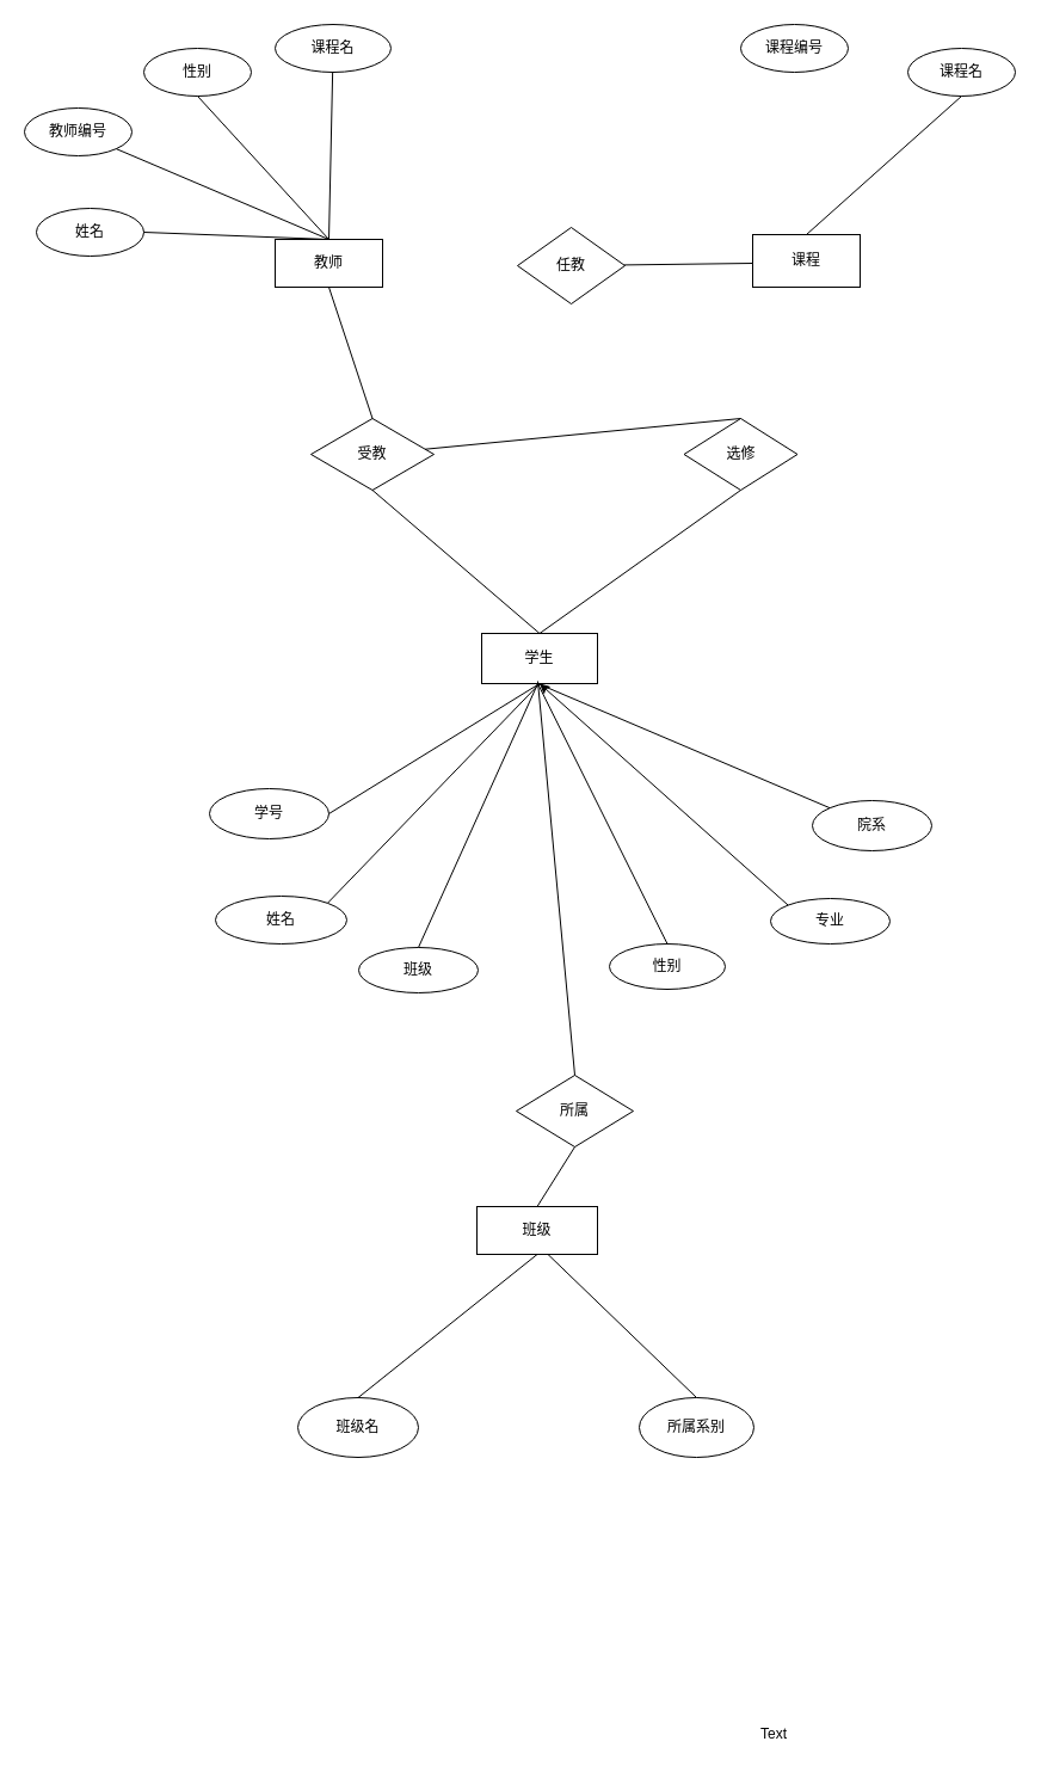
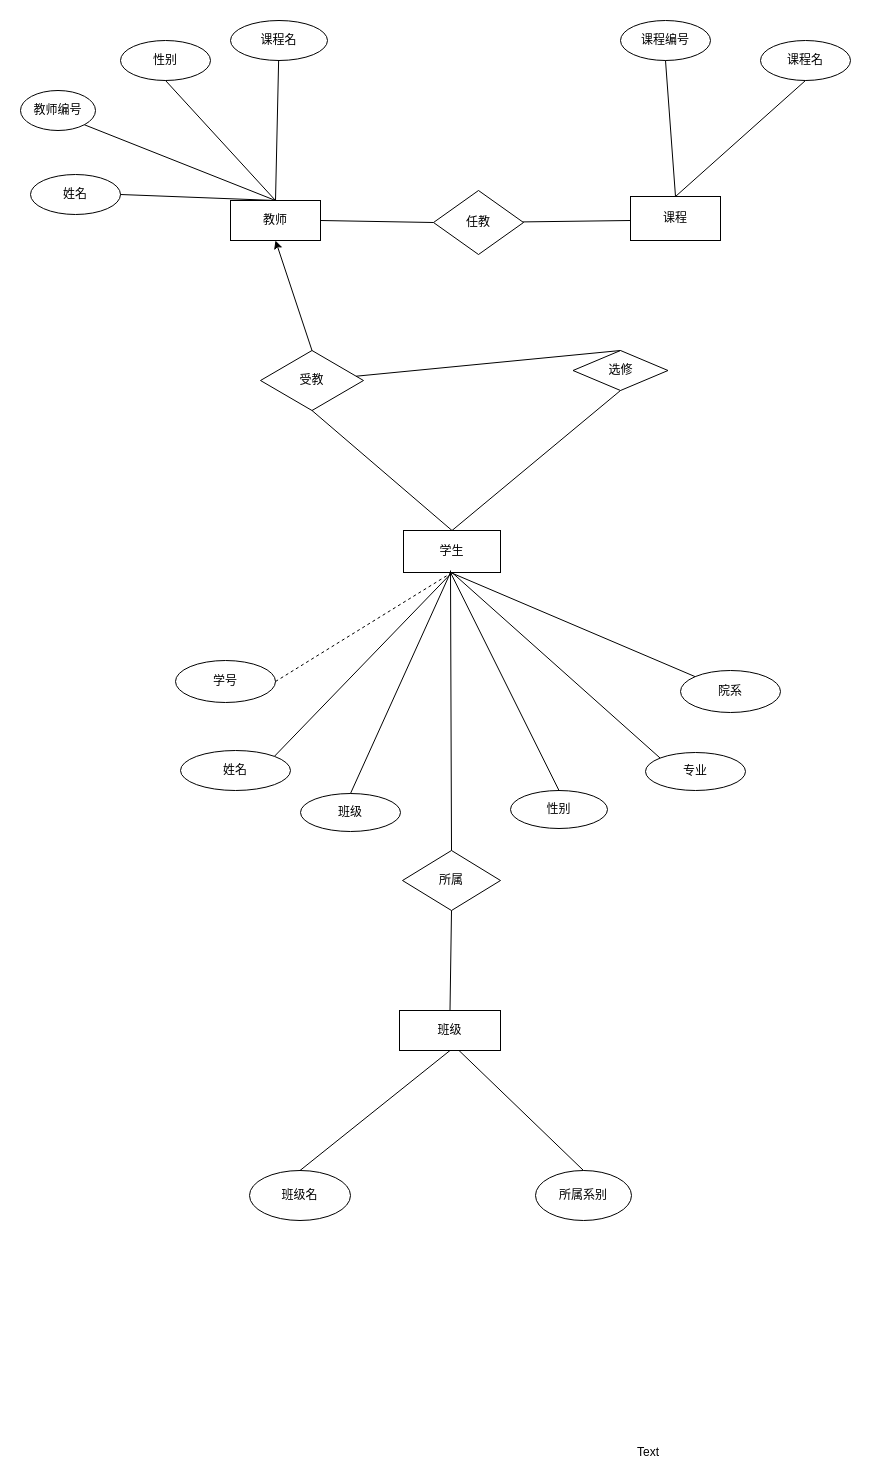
  <mxCell id="0" />
  <mxCell id="1" parent="0" />
  <mxCell id="2" value="教师" style="rounded=0;whiteSpace=wrap;html=1;" vertex="1" parent="1"><mxGeometry x="230" y="200" width="90" height="40" as="geometry" /></mxCell>
- <mxCell id="3" value="教师编号" style="ellipse;whiteSpace=wrap;html=1;" vertex="1" parent="1"><mxGeometry y="90" width="90" height="40" as="geometry" x="20" /></mxCell>
+ <mxCell id="3" value="教师编号" style="ellipse;whiteSpace=wrap;html=1;" vertex="1" parent="1"><mxGeometry x="20" y="90" width="75" height="40" as="geometry" /></mxCell>
  <mxCell id="4" value="姓名" style="ellipse;whiteSpace=wrap;html=1;" vertex="1" parent="1"><mxGeometry x="30" y="174" width="90" height="40" as="geometry" /></mxCell>
  <mxCell id="5" value="课程名" style="ellipse;whiteSpace=wrap;html=1;" vertex="1" parent="1"><mxGeometry x="230" y="20" width="97" height="40" as="geometry" /></mxCell>
  <mxCell id="6" value="性别" style="ellipse;whiteSpace=wrap;html=1;" vertex="1" parent="1"><mxGeometry x="120" y="40" width="90" height="40" as="geometry" /></mxCell>
  <mxCell id="7" value="" style="endArrow=none;html=1;exitX=1;exitY=1;exitDx=0;exitDy=0;" edge="1" parent="1" source="3"><mxGeometry width="50" height="50" relative="1" as="geometry"><mxPoint x="320" y="340" as="sourcePoint" /><mxPoint x="275" y="200" as="targetPoint" /></mxGeometry></mxCell>
  <mxCell id="8" value="" style="endArrow=none;html=1;entryX=0.5;entryY=0;entryDx=0;entryDy=0;exitX=1;exitY=0.5;exitDx=0;exitDy=0;" edge="1" parent="1" source="4" target="2"><mxGeometry width="50" height="50" relative="1" as="geometry"><mxPoint x="238" y="362" as="sourcePoint" /><mxPoint x="436" y="270" as="targetPoint" /></mxGeometry></mxCell>
  <mxCell id="9" value="" style="endArrow=none;html=1;exitX=0.5;exitY=1;exitDx=0;exitDy=0;entryX=0.5;entryY=0;entryDx=0;entryDy=0;" edge="1" parent="1" source="6" target="2"><mxGeometry width="50" height="50" relative="1" as="geometry"><mxPoint x="248" y="372" as="sourcePoint" /><mxPoint x="300" y="240" as="targetPoint" /></mxGeometry></mxCell>
  <mxCell id="10" value="" style="endArrow=none;html=1;entryX=0.5;entryY=0;entryDx=0;entryDy=0;" edge="1" parent="1" source="5" target="2"><mxGeometry width="50" height="50" relative="1" as="geometry"><mxPoint x="258" y="382" as="sourcePoint" /><mxPoint x="430" y="260" as="targetPoint" /></mxGeometry></mxCell>
  <mxCell id="11" value="课程" style="rounded=0;whiteSpace=wrap;html=1;" vertex="1" parent="1"><mxGeometry x="630" y="196" width="90" height="44" as="geometry" /></mxCell>
  <mxCell id="12" value="课程编号" style="ellipse;whiteSpace=wrap;html=1;" vertex="1" parent="1"><mxGeometry x="620" y="20" width="90" height="40" as="geometry" /></mxCell>
  <mxCell id="13" value="课程名" style="ellipse;whiteSpace=wrap;html=1;" vertex="1" parent="1"><mxGeometry x="760" y="40" width="90" height="40" as="geometry" /></mxCell>
+ <mxCell id="14" value="" style="endArrow=none;html=1;entryX=0.5;entryY=0;entryDx=0;entryDy=0;exitX=0.5;exitY=1;exitDx=0;exitDy=0;" edge="1" parent="1" source="12" target="11"><mxGeometry width="50" height="50" relative="1" as="geometry"><mxPoint x="640" y="170" as="sourcePoint" /><mxPoint x="690" y="120" as="targetPoint" /></mxGeometry></mxCell>
  <mxCell id="15" value="" style="endArrow=none;html=1;exitX=0.5;exitY=1;exitDx=0;exitDy=0;entryX=0.5;entryY=0;entryDx=0;entryDy=0;" edge="1" parent="1" source="13" target="11"><mxGeometry width="50" height="50" relative="1" as="geometry"><mxPoint x="700" y="190" as="sourcePoint" /><mxPoint x="700" y="160" as="targetPoint" /></mxGeometry></mxCell>
  <mxCell id="16" value="任教" style="rhombus;whiteSpace=wrap;html=1;" vertex="1" parent="1"><mxGeometry x="433" y="190" width="90" height="64" as="geometry" /></mxCell>
+ <mxCell id="17" value="" style="endArrow=none;html=1;entryX=0;entryY=0.5;entryDx=0;entryDy=0;exitX=1;exitY=0.5;exitDx=0;exitDy=0;" edge="1" parent="1" source="2" target="16"><mxGeometry width="50" height="50" relative="1" as="geometry"><mxPoint x="360" y="330" as="sourcePoint" /><mxPoint x="430" y="220" as="targetPoint" /></mxGeometry></mxCell>
  <mxCell id="18" value="" style="endArrow=none;html=1;" edge="1" parent="1" source="16"><mxGeometry width="50" height="50" relative="1" as="geometry"><mxPoint x="580" y="270" as="sourcePoint" /><mxPoint x="630" y="220" as="targetPoint" /></mxGeometry></mxCell>
  <mxCell id="19" value="学生" style="rounded=0;whiteSpace=wrap;html=1;" vertex="1" parent="1"><mxGeometry x="403" y="530" width="97" height="42" as="geometry" /></mxCell>
  <mxCell id="20" value="学号" style="ellipse;whiteSpace=wrap;html=1;" vertex="1" parent="1"><mxGeometry x="175" y="660" width="100" height="42" as="geometry" /></mxCell>
  <mxCell id="21" value="姓名" style="ellipse;whiteSpace=wrap;html=1;" vertex="1" parent="1"><mxGeometry x="180" y="750" width="110" height="40" as="geometry" /></mxCell>
  <mxCell id="22" value="班级" style="ellipse;whiteSpace=wrap;html=1;" vertex="1" parent="1"><mxGeometry x="300" y="793" width="100" height="38" as="geometry" /></mxCell>
  <mxCell id="23" value="性别" style="ellipse;whiteSpace=wrap;html=1;" vertex="1" parent="1"><mxGeometry x="510" y="790" width="97" height="38" as="geometry" /></mxCell>
  <mxCell id="24" value="专业" style="ellipse;whiteSpace=wrap;html=1;" vertex="1" parent="1"><mxGeometry x="645" y="752" width="100" height="38" as="geometry" /></mxCell>
  <mxCell id="25" value="院系" style="ellipse;whiteSpace=wrap;html=1;" vertex="1" parent="1"><mxGeometry x="680" y="670" width="100" height="42" as="geometry" /></mxCell>
- <mxCell id="26" value="" style="endArrow=none;html=1;exitX=1;exitY=0.5;exitDx=0;exitDy=0;entryX=0.5;entryY=1;entryDx=0;entryDy=0;" edge="1" parent="1" source="20" target="19"><mxGeometry width="50" height="50" relative="1" as="geometry"><mxPoint x="270" y="652" as="sourcePoint" /><mxPoint x="320" y="602" as="targetPoint" /></mxGeometry></mxCell>
+ <mxCell id="26" value="" style="endArrow=none;html=1;exitX=1;exitY=0.5;exitDx=0;exitDy=0;entryX=0.5;entryY=1;entryDx=0;entryDy=0;dashed=1;" edge="1" parent="1" source="20" target="19"><mxGeometry width="50" height="50" relative="1" as="geometry"><mxPoint x="270" y="652" as="sourcePoint" /><mxPoint x="320" y="602" as="targetPoint" /></mxGeometry></mxCell>
  <mxCell id="27" value="" style="endArrow=none;html=1;exitX=1;exitY=0;exitDx=0;exitDy=0;entryX=0.5;entryY=1;entryDx=0;entryDy=0;" edge="1" parent="1" source="21" target="19"><mxGeometry width="50" height="50" relative="1" as="geometry"><mxPoint x="240" y="672" as="sourcePoint" /><mxPoint x="490" y="582" as="targetPoint" /></mxGeometry></mxCell>
  <mxCell id="28" value="" style="endArrow=none;html=1;exitX=0;exitY=0;exitDx=0;exitDy=0;" edge="1" parent="1" source="25"><mxGeometry width="50" height="50" relative="1" as="geometry"><mxPoint x="700" y="672" as="sourcePoint" /><mxPoint x="450" y="572" as="targetPoint" /></mxGeometry></mxCell>
- <mxCell id="29" value="" style="endArrow=classic;html=1;exitX=0;exitY=0;exitDx=0;exitDy=0;entryX=0.5;entryY=1;entryDx=0;entryDy=0;" edge="1" parent="1" source="24" target="19"><mxGeometry width="50" height="50" relative="1" as="geometry"><mxPoint x="260" y="692" as="sourcePoint" /><mxPoint x="510" y="602" as="targetPoint" /></mxGeometry></mxCell>
+ <mxCell id="29" value="" style="endArrow=none;html=1;exitX=0;exitY=0;exitDx=0;exitDy=0;entryX=0.5;entryY=1;entryDx=0;entryDy=0;" edge="1" parent="1" source="24" target="19"><mxGeometry width="50" height="50" relative="1" as="geometry"><mxPoint x="260" y="692" as="sourcePoint" /><mxPoint x="510" y="602" as="targetPoint" /></mxGeometry></mxCell>
  <mxCell id="30" value="" style="endArrow=none;html=1;exitX=0.5;exitY=0;exitDx=0;exitDy=0;" edge="1" parent="1" source="22"><mxGeometry width="50" height="50" relative="1" as="geometry"><mxPoint x="270" y="702" as="sourcePoint" /><mxPoint x="450" y="572" as="targetPoint" /></mxGeometry></mxCell>
  <mxCell id="31" value="" style="endArrow=none;html=1;exitX=0.5;exitY=0;exitDx=0;exitDy=0;" edge="1" parent="1" source="23"><mxGeometry width="50" height="50" relative="1" as="geometry"><mxPoint x="280" y="712" as="sourcePoint" /><mxPoint x="450" y="572" as="targetPoint" /></mxGeometry></mxCell>
  <mxCell id="32" value="受教" style="rhombus;whiteSpace=wrap;html=1;" vertex="1" parent="1"><mxGeometry x="260" y="350" width="103" height="60" as="geometry" /></mxCell>
- <mxCell id="33" value="选修" style="rhombus;whiteSpace=wrap;html=1;" vertex="1" parent="1"><mxGeometry x="572.5" y="350" width="95" height="60" as="geometry" /></mxCell>
- <mxCell id="34" value="" style="endArrow=none;html=1;entryX=0.5;entryY=1;entryDx=0;entryDy=0;exitX=0.5;exitY=0;exitDx=0;exitDy=0;" edge="1" parent="1" source="32" target="2"><mxGeometry width="50" height="50" relative="1" as="geometry"><mxPoint x="200" y="380" as="sourcePoint" /><mxPoint x="250" y="330" as="targetPoint" /></mxGeometry></mxCell>
+ <mxCell id="33" value="选修" style="rhombus;whiteSpace=wrap;html=1;" vertex="1" parent="1"><mxGeometry x="572.5" y="350" width="95" height="40" as="geometry" /></mxCell>
+ <mxCell id="34" value="" style="endArrow=classic;html=1;entryX=0.5;entryY=1;entryDx=0;entryDy=0;exitX=0.5;exitY=0;exitDx=0;exitDy=0;" edge="1" parent="1" source="32" target="2"><mxGeometry width="50" height="50" relative="1" as="geometry"><mxPoint x="200" y="380" as="sourcePoint" /><mxPoint x="250" y="330" as="targetPoint" /></mxGeometry></mxCell>
  <mxCell id="35" value="" style="endArrow=none;html=1;exitX=0.5;exitY=1;exitDx=0;exitDy=0;entryX=0.5;entryY=0;entryDx=0;entryDy=0;" edge="1" parent="1" source="32" target="19"><mxGeometry width="50" height="50" relative="1" as="geometry"><mxPoint x="420" y="410" as="sourcePoint" /><mxPoint x="460" y="540" as="targetPoint" /></mxGeometry></mxCell>
  <mxCell id="36" value="" style="endArrow=none;html=1;exitX=0.5;exitY=0;exitDx=0;exitDy=0;" edge="1" parent="1" source="33" target="32"><mxGeometry width="50" height="50" relative="1" as="geometry"><mxPoint x="730" y="340" as="sourcePoint" /><mxPoint x="780" y="290" as="targetPoint" /></mxGeometry></mxCell>
  <mxCell id="37" value="" style="endArrow=none;html=1;entryX=0.5;entryY=1;entryDx=0;entryDy=0;exitX=0.5;exitY=0;exitDx=0;exitDy=0;" edge="1" parent="1" source="19" target="33"><mxGeometry width="50" height="50" relative="1" as="geometry"><mxPoint x="620" y="540" as="sourcePoint" /><mxPoint x="670" y="490" as="targetPoint" /></mxGeometry></mxCell>
- <mxCell id="38" value="所属" style="rhombus;whiteSpace=wrap;html=1;" vertex="1" parent="1"><mxGeometry x="432" y="900" width="98" height="60" as="geometry" /></mxCell>
+ <mxCell id="38" value="所属" style="rhombus;whiteSpace=wrap;html=1;" vertex="1" parent="1"><mxGeometry x="402" y="850" width="98" height="60" as="geometry" /></mxCell>
  <mxCell id="39" value="班级" style="rounded=0;whiteSpace=wrap;html=1;" vertex="1" parent="1"><mxGeometry x="399" y="1010" width="101" height="40" as="geometry" /></mxCell>
  <mxCell id="40" value="班级名" style="ellipse;whiteSpace=wrap;html=1;" vertex="1" parent="1"><mxGeometry x="249" y="1170" width="101" height="50" as="geometry" /></mxCell>
  <mxCell id="41" value="所属系别" style="ellipse;whiteSpace=wrap;html=1;" vertex="1" parent="1"><mxGeometry x="535" y="1170" width="96" height="50" as="geometry" /></mxCell>
  <mxCell id="42" value="" style="endArrow=none;html=1;entryX=0.5;entryY=1;entryDx=0;entryDy=0;exitX=0.5;exitY=0;exitDx=0;exitDy=0;" edge="1" parent="1" source="40" target="39"><mxGeometry width="50" height="50" relative="1" as="geometry"><mxPoint x="378.5" y="1160" as="sourcePoint" /><mxPoint x="428.5" y="1110" as="targetPoint" /></mxGeometry></mxCell>
  <mxCell id="43" value="" style="endArrow=none;html=1;exitX=0.5;exitY=0;exitDx=0;exitDy=0;" edge="1" parent="1" source="41"><mxGeometry width="50" height="50" relative="1" as="geometry"><mxPoint x="318.5" y="1180" as="sourcePoint" /><mxPoint x="458.5" y="1050" as="targetPoint" /></mxGeometry></mxCell>
  <mxCell id="44" value="" style="endArrow=none;html=1;entryX=0.5;entryY=1;entryDx=0;entryDy=0;exitX=0.5;exitY=0;exitDx=0;exitDy=0;" edge="1" parent="1" source="39" target="38"><mxGeometry width="50" height="50" relative="1" as="geometry"><mxPoint x="500" y="980" as="sourcePoint" /><mxPoint x="550" y="930" as="targetPoint" /></mxGeometry></mxCell>
  <mxCell id="45" value="" style="endArrow=none;html=1;exitX=0.5;exitY=0;exitDx=0;exitDy=0;" edge="1" parent="1" source="38"><mxGeometry width="50" height="50" relative="1" as="geometry"><mxPoint x="440" y="770" as="sourcePoint" /><mxPoint x="450" y="570" as="targetPoint" /></mxGeometry></mxCell>
  <mxCell id="46" value="Text" style="text;html=1;resizable=0;points=[];autosize=1;align=left;verticalAlign=top;spacingTop=-4;" vertex="1" parent="1"><mxGeometry x="635" y="1442" width="40" height="20" as="geometry" /></mxCell>
